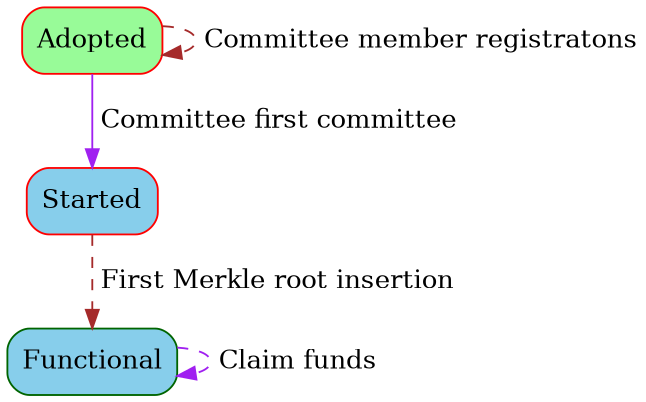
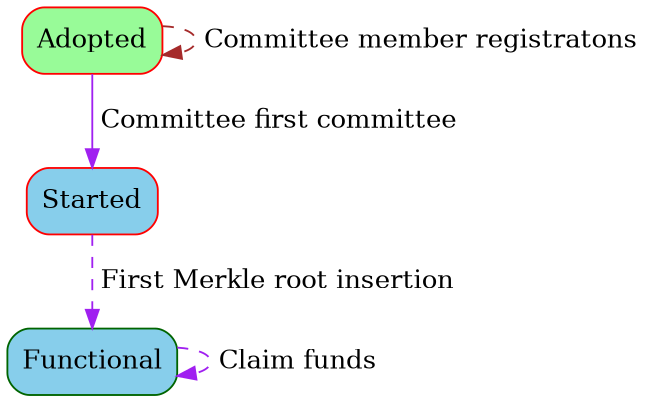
  digraph {
    node [color=red fillcolor=skyblue shape=box style="rounded,filled"]
    edge [color=brown style=dashed]
    Adopted [fillcolor=palegreen]
    Started
    Functional [color=darkgreen]
    Adopted -> Adopted [label=" Committee member registratons"]
    Adopted -> Started [color=purple label=" Committee first committee" style=solid]
-   Started -> Functional [label=" First Merkle root insertion"]
+   Started -> Functional [color=purple label=" First Merkle root insertion"]
    Functional -> Functional [color=purple label=" Claim funds"]
  }
